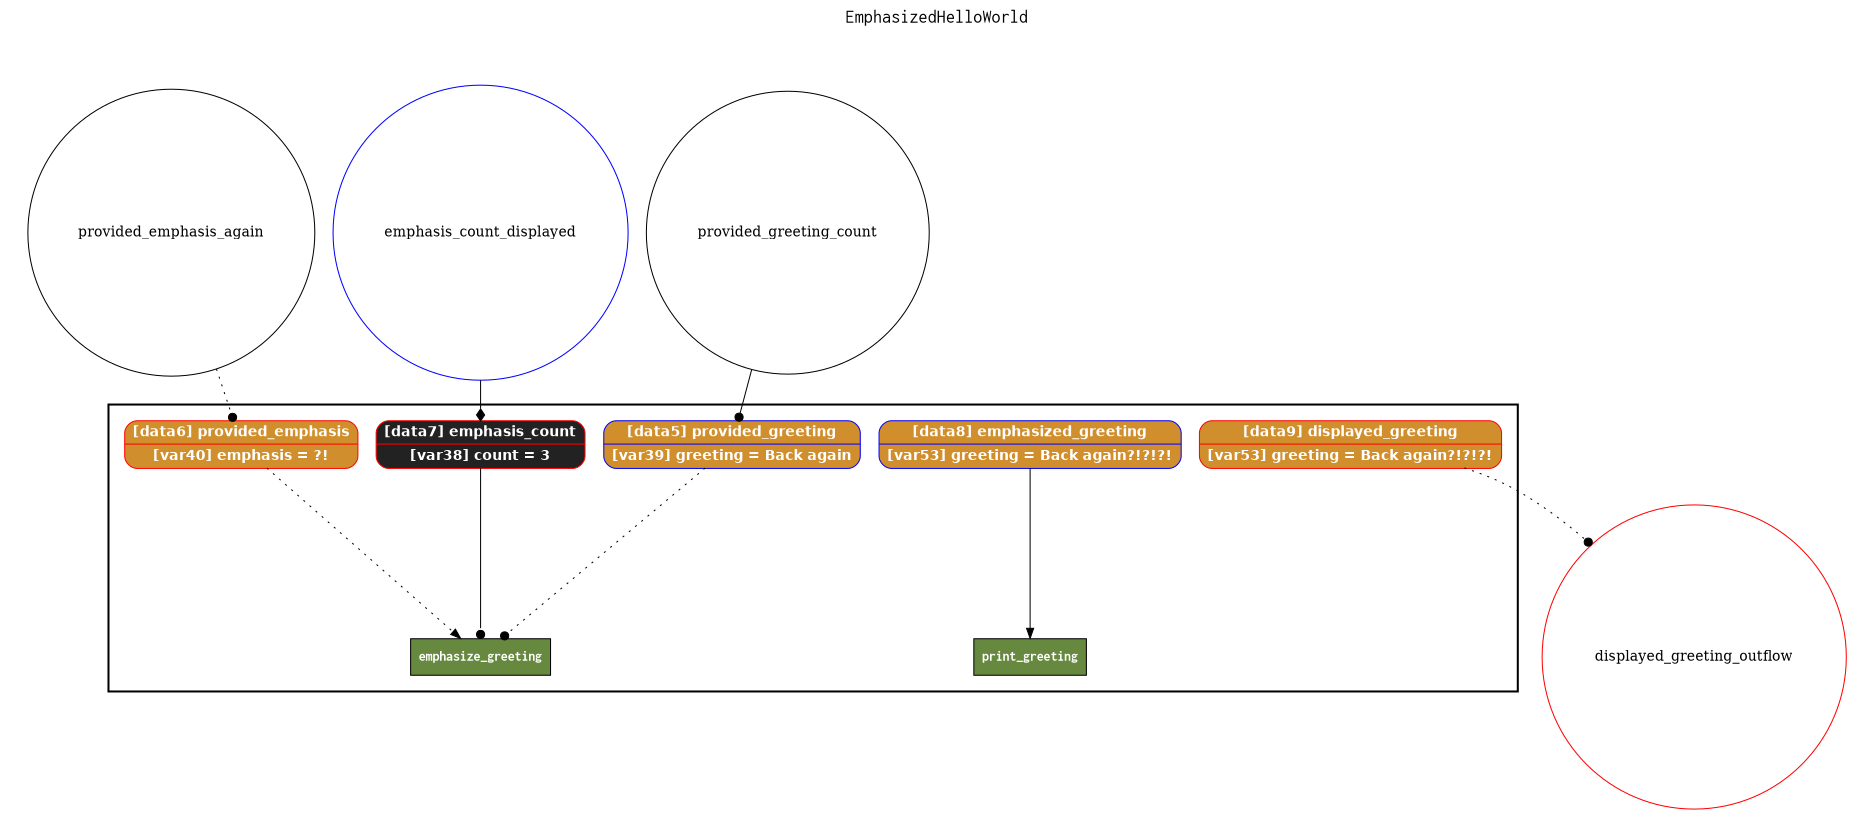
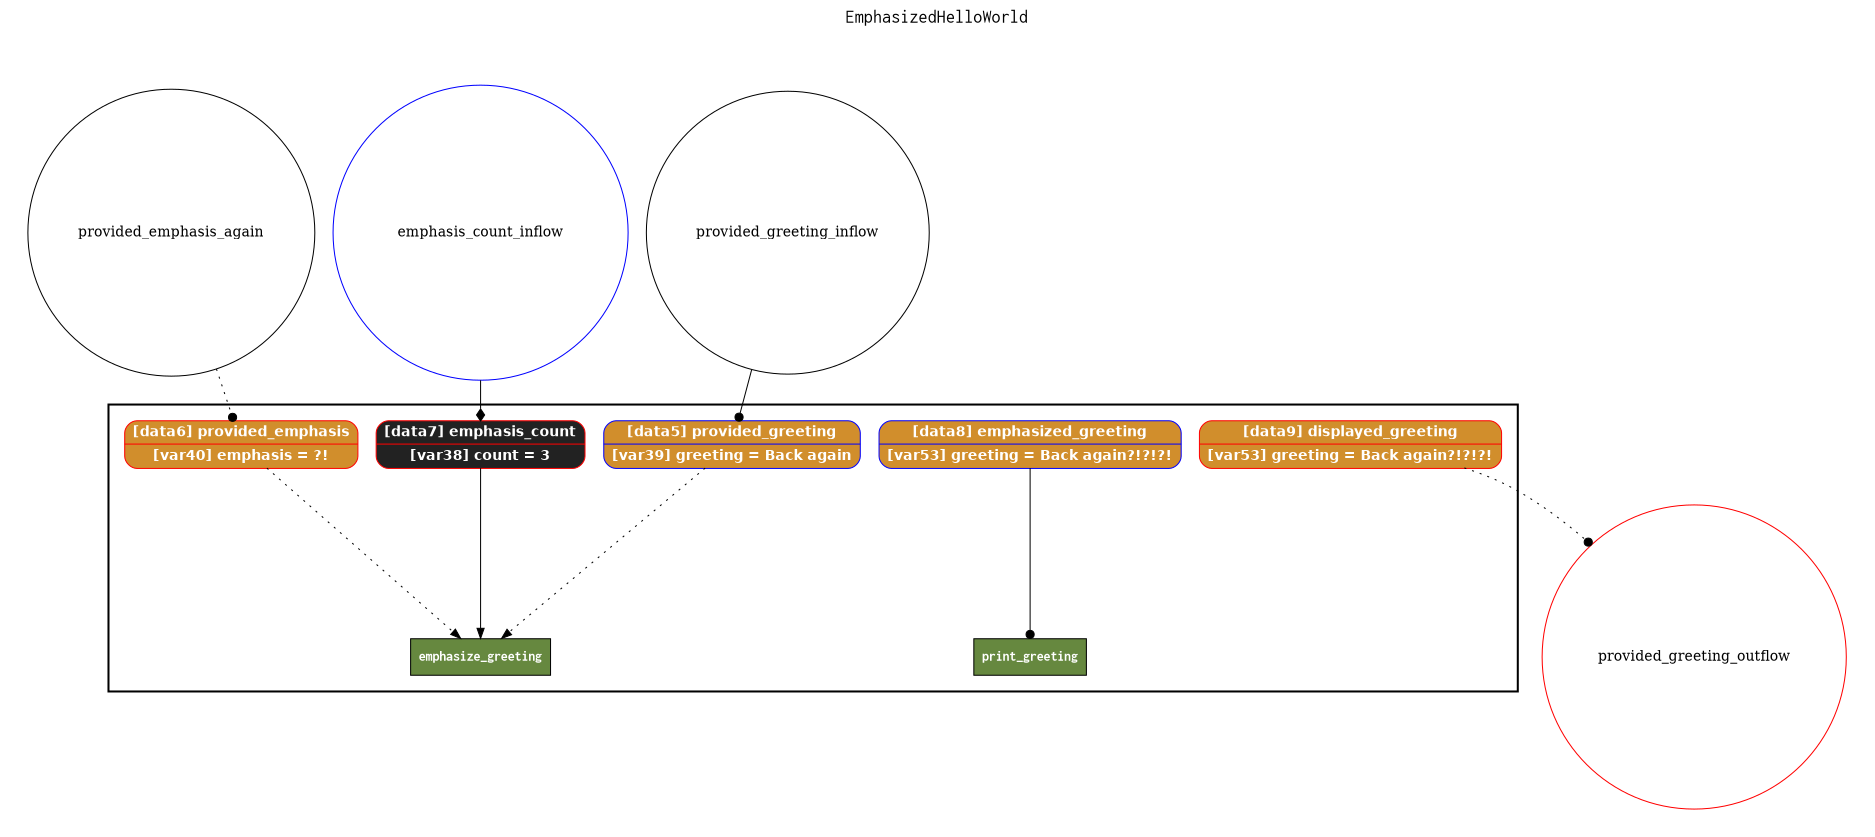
  digraph {
    fontname=Courier
    fontsize=18
    label=EmphasizedHelloWorld
    labelloc=t
    rankdir=TB
    node [color=black fillcolor="#D18E2C" fontcolor=white fontname="Helvetica-Bold" peripheries=1 shape=record style="rounded,filled"]
    edge [arrowhead=dot style=solid]
    emphasize_greeting [fillcolor="#66883F" fontname="Courier-Bold" shape=box style=filled]
    print_greeting [fillcolor="#66883F" fontname="Courier-Bold" shape=box style=filled]
    n3 [color=blue label="{<f0> [data8] emphasized_greeting |<f1> [var53] greeting = Back again?!?!?!}" rankdir=LR]
    n4 [color=red label="{<f0> [data9] displayed_greeting |<f1> [var53] greeting = Back again?!?!?!}" rankdir=LR]
    n5 [color=red label="{<f0> [data6] provided_emphasis |<f1> [var40] emphasis = ?!}" rankdir=LR]
    n6 [color=blue label="{<f0> [data5] provided_greeting |<f1> [var39] greeting = Back again}" rankdir=LR]
    n7 [color=red fillcolor="#222222" label="{<f0> [data7] emphasis_count |<f1> [var38] count = 3}" rankdir=LR]
-   provided_greeting_inflow [fillcolor="#FFFFFF" shape=circle width=0.2 label=provided_greeting_count fontcolor="" fontname="" style=""]
+   provided_greeting_inflow [fillcolor="#FFFFFF" shape=circle width=0.2 fontcolor="" fontname="" style=""]
    n9 [fillcolor="#FFFFFF" label=provided_emphasis_again shape=circle width=0.2 fontcolor="" fontname="" style=""]
-   emphasis_count_inflow [color=blue fillcolor="#FFFFFF" shape=circle width=0.2 label=emphasis_count_displayed fontcolor="" fontname="" style=""]
-   displayed_greeting_outflow [color=red fillcolor="#FFFFFF" shape=circle width=0.2 fontcolor="" fontname="" style=""]
+   emphasis_count_inflow [color=blue fillcolor="#FFFFFF" shape=circle width=0.2 fontcolor="" fontname="" style=""]
+   displayed_greeting_outflow [color=red fillcolor="#FFFFFF" shape=circle width=0.2 label=provided_greeting_outflow fontcolor="" fontname="" style=""]
    subgraph cluster_1 {
      color=black
      label=""
      penwidth=2
      subgraph cluster_2 {
        color=white
        label=""
        penwidth=2
        emphasize_greeting
        print_greeting
        n3
        n4
        n5
        n6
        n7
      }
    }
    subgraph cluster_3 {
      color=white
      label=""
      penwidth=2
      subgraph cluster_4 {
        color=white
        label=""
        penwidth=2
        provided_greeting_inflow
        n9
        emphasis_count_inflow
      }
    }
    subgraph cluster_5 {
      color=white
      label=""
      penwidth=2
      subgraph cluster_6 {
        color=white
        label=""
        penwidth=2
        displayed_greeting_outflow
      }
    }
-   n3 -> print_greeting [arrowhead=normal]
+   n3 -> print_greeting
    n4 -> displayed_greeting_outflow [style=dotted]
    n5 -> emphasize_greeting [arrowhead=normal style=dotted]
-   n6 -> emphasize_greeting [style=dotted]
-   n7 -> emphasize_greeting
+   n6 -> emphasize_greeting [arrowhead=normal style=dotted]
+   n7 -> emphasize_greeting [arrowhead=normal]
    provided_greeting_inflow -> n6
    n9 -> n5 [style=dotted]
    emphasis_count_inflow -> n7 [arrowhead=diamond]
  }
